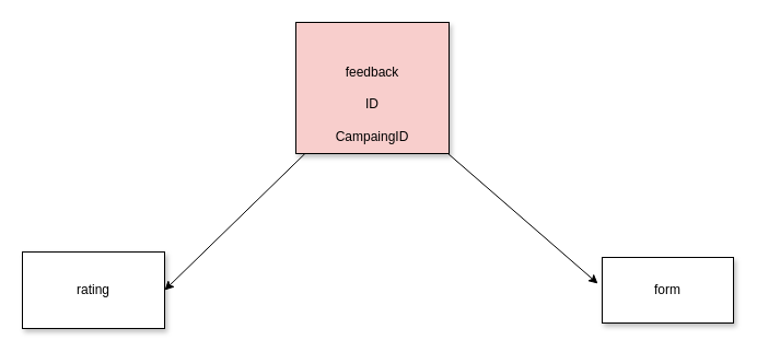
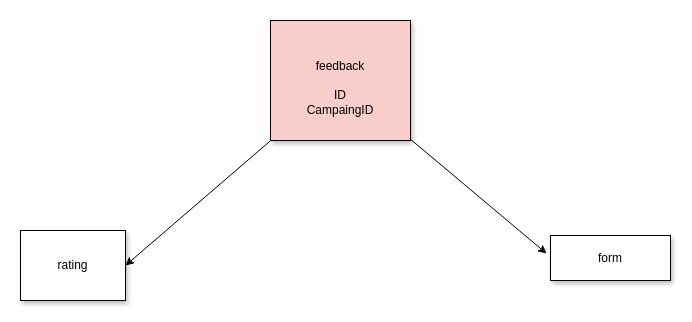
  <mxCell id="0" />
  <mxCell id="1" parent="0" />
  <mxCell id="2" style="edgeStyle=none;html=1;entryX=-0.033;entryY=0.4;entryDx=0;entryDy=0;entryPerimeter=0;" parent="1" source="4" target="6" edge="1"><mxGeometry relative="1" as="geometry" /></mxCell>
  <mxCell id="3" style="edgeStyle=none;html=1;entryX=1;entryY=0.5;entryDx=0;entryDy=0;" parent="1" source="4" target="5" edge="1"><mxGeometry relative="1" as="geometry" /></mxCell>
  <mxCell id="4" value="feedback&lt;br&gt;&lt;br&gt;ID" style="whiteSpace=wrap;html=1;shadow=1;fillColor=#f8cecc;" parent="1" vertex="1"><mxGeometry x="270" y="20" width="140" height="120" as="geometry" /></mxCell>
- <mxCell id="5" value="rating" style="whiteSpace=wrap;html=1;shadow=1;" parent="1" vertex="1"><mxGeometry x="20" y="230" width="130" height="70" as="geometry" /></mxCell>
- <mxCell id="6" value="form" style="whiteSpace=wrap;html=1;shadow=1;" parent="1" vertex="1"><mxGeometry x="550" y="235" width="120" height="60" as="geometry" /></mxCell>
- <mxCell id="7" value="CampaingID" style="text;strokeColor=none;align=center;fillColor=none;html=1;verticalAlign=middle;whiteSpace=wrap;rounded=0;shadow=1;" parent="1" vertex="1"><mxGeometry x="310" y="110" width="60" height="30" as="geometry" /></mxCell>
+ <mxCell id="5" value="rating" style="whiteSpace=wrap;html=1;shadow=1;" parent="1" vertex="1"><mxGeometry x="20" y="230" width="105" height="70" as="geometry" /></mxCell>
+ <mxCell id="6" value="form" style="whiteSpace=wrap;html=1;shadow=1;" parent="1" vertex="1"><mxGeometry x="550" y="235" width="120" height="45" as="geometry" /></mxCell>
+ <mxCell id="7" value="CampaingID" style="text;strokeColor=none;align=center;fillColor=none;html=1;verticalAlign=middle;whiteSpace=wrap;rounded=0;shadow=1;" parent="1" vertex="1"><mxGeometry x="310" y="95" width="60" height="30" as="geometry" /></mxCell>
